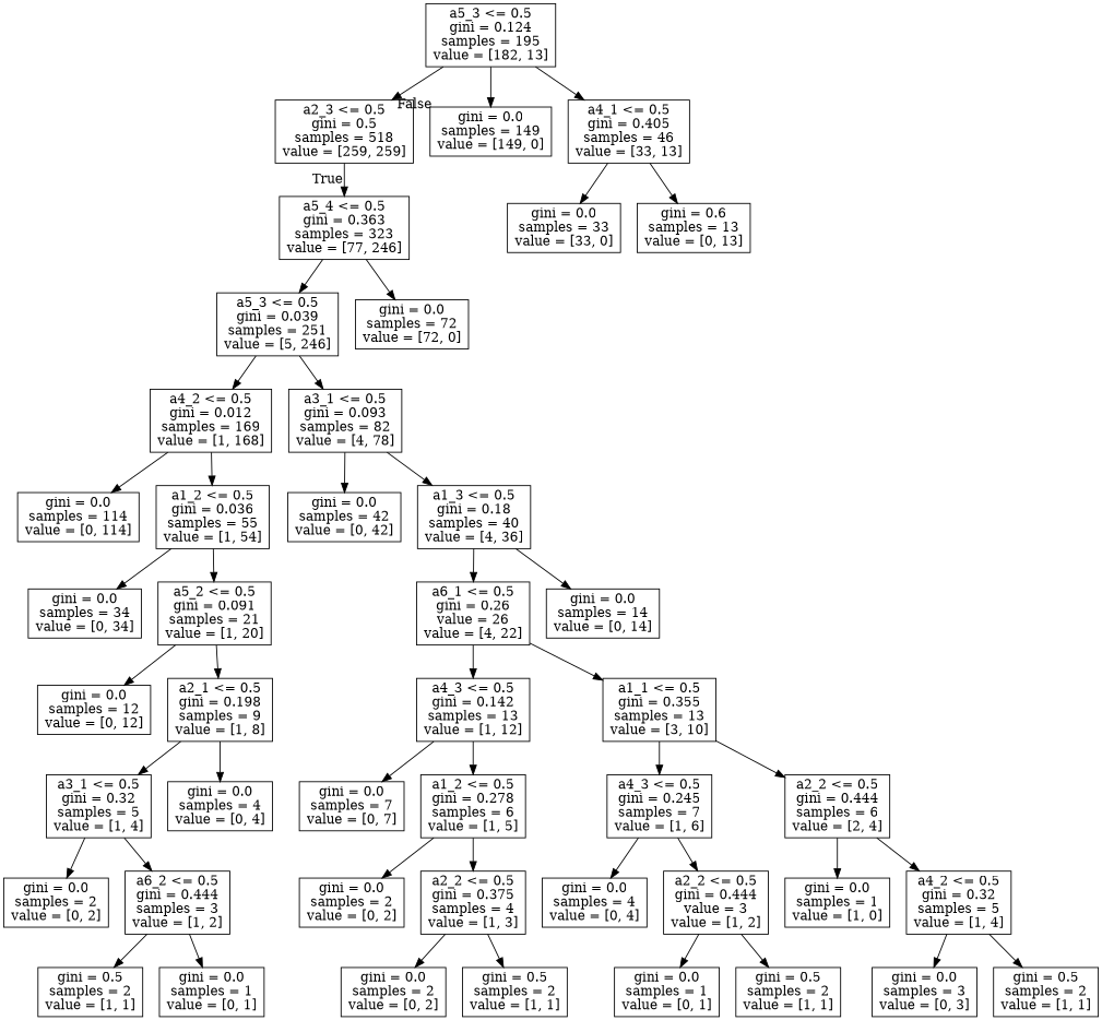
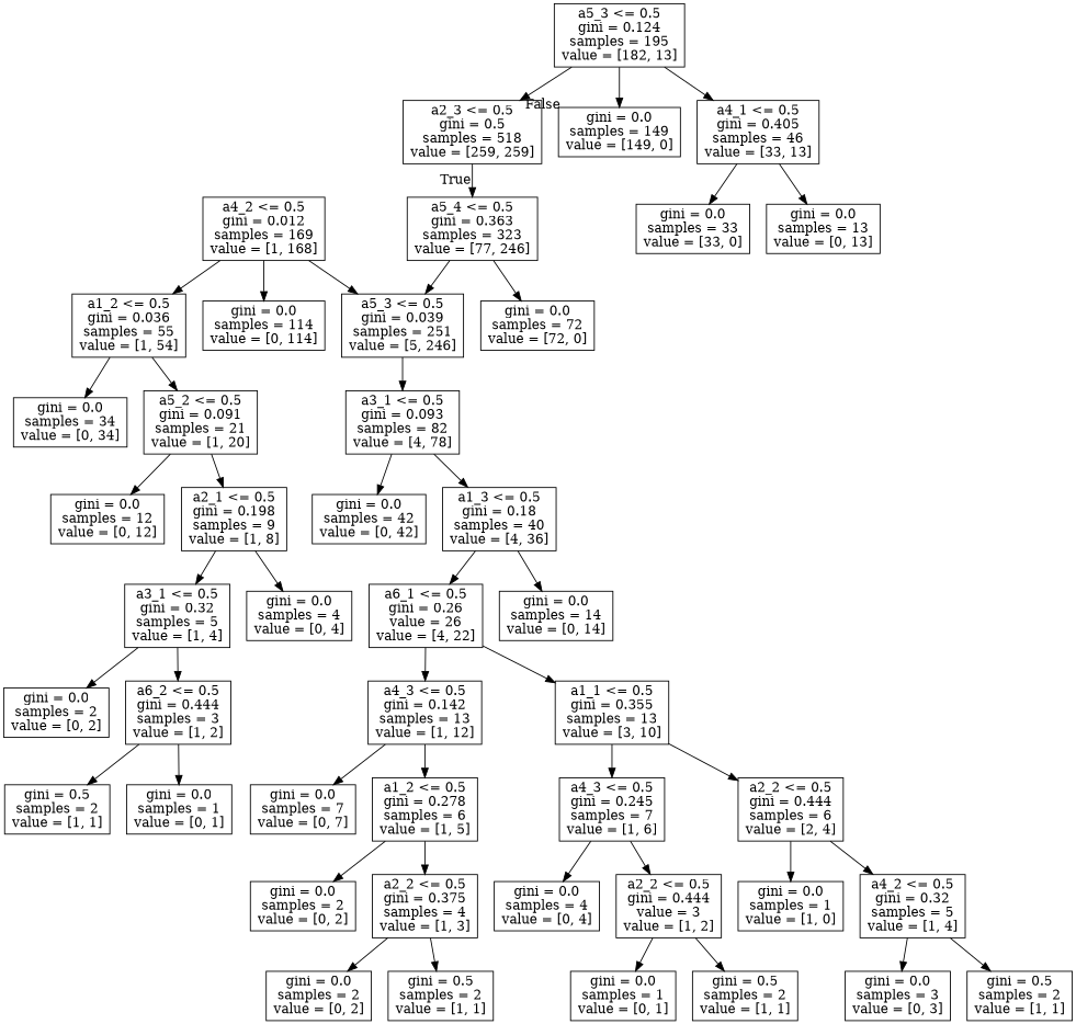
  digraph {
    node [shape=box]
    n1 [label="a2_3 <= 0.5\ngini = 0.5\nsamples = 518\nvalue = [259, 259]"]
    n2 [label="a5_4 <= 0.5\ngini = 0.363\nsamples = 323\nvalue = [77, 246]"]
    n3 [label="a5_3 <= 0.5\ngini = 0.039\nsamples = 251\nvalue = [5, 246]"]
    n4 [label="gini = 0.0\nsamples = 72\nvalue = [72, 0]"]
    n5 [label="a5_3 <= 0.5\ngini = 0.124\nsamples = 195\nvalue = [182, 13]"]
    n6 [label="gini = 0.0\nsamples = 149\nvalue = [149, 0]"]
    n7 [label="a4_1 <= 0.5\ngini = 0.405\nsamples = 46\nvalue = [33, 13]"]
    n8 [label="a4_2 <= 0.5\ngini = 0.012\nsamples = 169\nvalue = [1, 168]"]
    n9 [label="a3_1 <= 0.5\ngini = 0.093\nsamples = 82\nvalue = [4, 78]"]
    n10 [label="gini = 0.0\nsamples = 114\nvalue = [0, 114]"]
    n11 [label="a1_2 <= 0.5\ngini = 0.036\nsamples = 55\nvalue = [1, 54]"]
    n12 [label="gini = 0.0\nsamples = 42\nvalue = [0, 42]"]
    n13 [label="a1_3 <= 0.5\ngini = 0.18\nsamples = 40\nvalue = [4, 36]"]
    n14 [label="gini = 0.0\nsamples = 34\nvalue = [0, 34]"]
    n15 [label="a5_2 <= 0.5\ngini = 0.091\nsamples = 21\nvalue = [1, 20]"]
    n16 [label="gini = 0.0\nsamples = 12\nvalue = [0, 12]"]
    n17 [label="a2_1 <= 0.5\ngini = 0.198\nsamples = 9\nvalue = [1, 8]"]
    n18 [label="a3_1 <= 0.5\ngini = 0.32\nsamples = 5\nvalue = [1, 4]"]
    n19 [label="gini = 0.0\nsamples = 4\nvalue = [0, 4]"]
    n20 [label="gini = 0.0\nsamples = 2\nvalue = [0, 2]"]
    n21 [label="a6_2 <= 0.5\ngini = 0.444\nsamples = 3\nvalue = [1, 2]"]
    n22 [label="gini = 0.5\nsamples = 2\nvalue = [1, 1]"]
    n23 [label="gini = 0.0\nsamples = 1\nvalue = [0, 1]"]
    n24 [label="a6_1 <= 0.5\ngini = 0.26\nvalue = 26\nvalue = [4, 22]"]
    n25 [label="gini = 0.0\nsamples = 14\nvalue = [0, 14]"]
    n26 [label="a4_3 <= 0.5\ngini = 0.142\nsamples = 13\nvalue = [1, 12]"]
    n27 [label="a1_1 <= 0.5\ngini = 0.355\nsamples = 13\nvalue = [3, 10]"]
    n28 [label="gini = 0.0\nsamples = 7\nvalue = [0, 7]"]
    n29 [label="a1_2 <= 0.5\ngini = 0.278\nsamples = 6\nvalue = [1, 5]"]
    n30 [label="a4_3 <= 0.5\ngini = 0.245\nsamples = 7\nvalue = [1, 6]"]
    n31 [label="a2_2 <= 0.5\ngini = 0.444\nsamples = 6\nvalue = [2, 4]"]
    n32 [label="gini = 0.0\nsamples = 2\nvalue = [0, 2]"]
    n33 [label="a2_2 <= 0.5\ngini = 0.375\nsamples = 4\nvalue = [1, 3]"]
    n34 [label="gini = 0.0\nsamples = 2\nvalue = [0, 2]"]
    n35 [label="gini = 0.5\nsamples = 2\nvalue = [1, 1]"]
    n36 [label="gini = 0.0\nsamples = 4\nvalue = [0, 4]"]
    n37 [label="a2_2 <= 0.5\ngini = 0.444\nvalue = 3\nvalue = [1, 2]"]
    n38 [label="gini = 0.0\nsamples = 1\nvalue = [1, 0]"]
    n39 [label="a4_2 <= 0.5\ngini = 0.32\nsamples = 5\nvalue = [1, 4]"]
    n40 [label="gini = 0.0\nsamples = 1\nvalue = [0, 1]"]
    n41 [label="gini = 0.5\nsamples = 2\nvalue = [1, 1]"]
    n42 [label="gini = 0.0\nsamples = 3\nvalue = [0, 3]"]
    n43 [label="gini = 0.5\nsamples = 2\nvalue = [1, 1]"]
    n44 [label="gini = 0.0\nsamples = 33\nvalue = [33, 0]"]
-   n45 [label="gini = 0.6\nsamples = 13\nvalue = [0, 13]"]
+   n45 [label="gini = 0.0\nsamples = 13\nvalue = [0, 13]"]
    n1 -> n2 [headlabel=True labelangle=45 labeldistance=2.5]
    n2 -> n3
    n2 -> n4
-   n3 -> n8
+   n8 -> n3
    n3 -> n9
    n5 -> n1 [headlabel=False labelangle=-45 labeldistance=2.5]
    n5 -> n6
    n5 -> n7
    n7 -> n44
    n7 -> n45
    n8 -> n10
    n8 -> n11
    n9 -> n12
    n9 -> n13
    n11 -> n14
    n11 -> n15
    n13 -> n24
    n13 -> n25
    n15 -> n16
    n15 -> n17
    n17 -> n18
    n17 -> n19
    n18 -> n20
    n18 -> n21
    n21 -> n22
    n21 -> n23
    n24 -> n26
    n24 -> n27
    n26 -> n28
    n26 -> n29
    n27 -> n30
    n27 -> n31
    n29 -> n32
    n29 -> n33
    n30 -> n36
    n30 -> n37
    n31 -> n38
    n31 -> n39
    n33 -> n34
    n33 -> n35
    n37 -> n40
    n37 -> n41
    n39 -> n42
    n39 -> n43
  }
